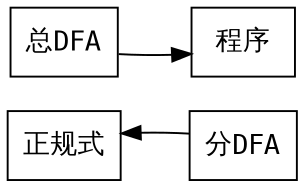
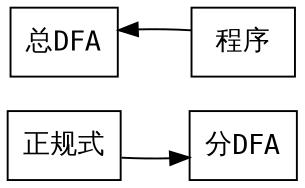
  digraph {
    fontname="DejaVu Sans Mono"
    rankdir=LR
    node [fontname="DejaVu Sans Mono" shape=box]
    edge [fontname="DejaVu Sans Mono"]
    n1 [label="正规式"]
    n2 [label="分DFA"]
    n3 [label="总DFA"]
    n4 [label="程序"]
-   n2 -> n1
-   n3 -> n4
+   n1 -> n2
+   n4 -> n3
  }
